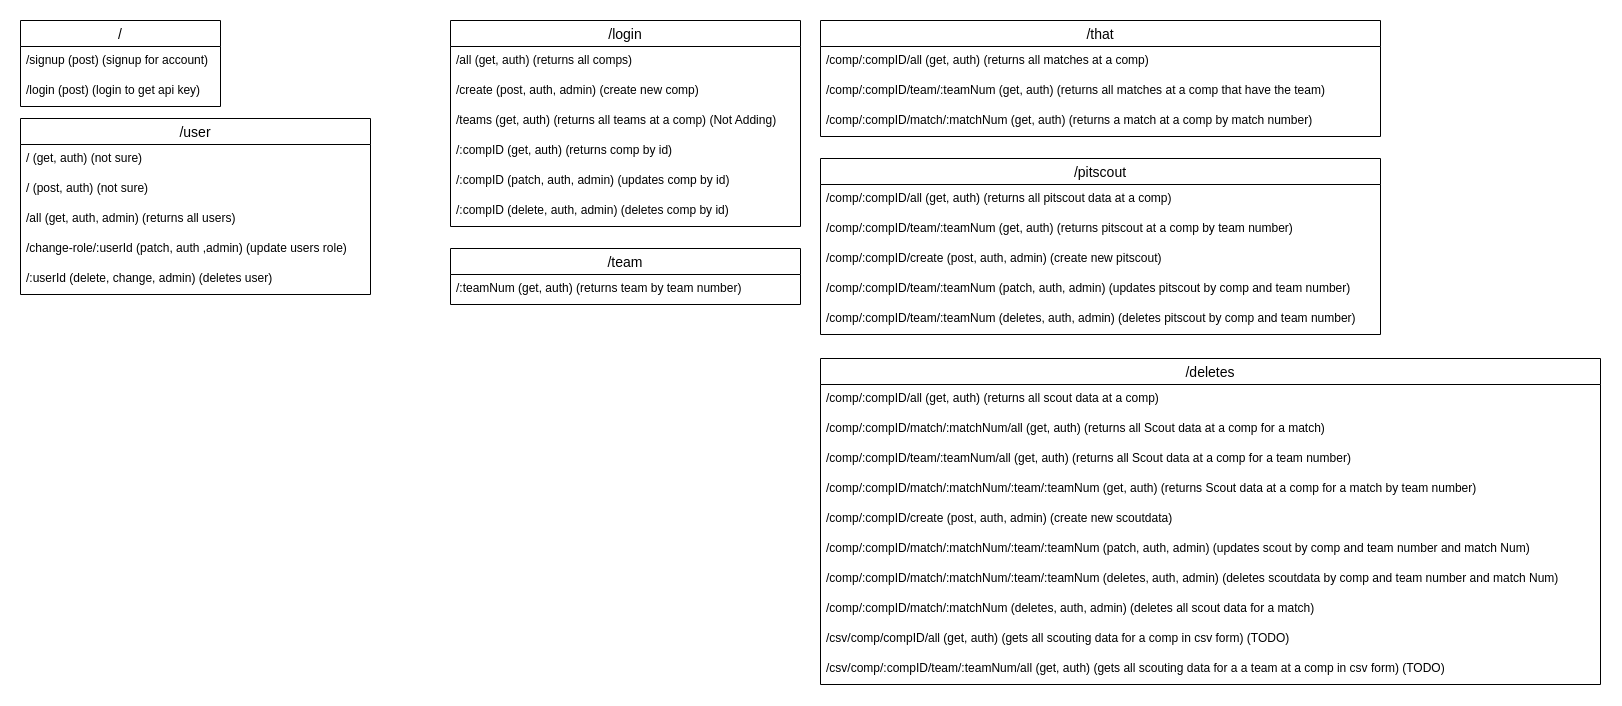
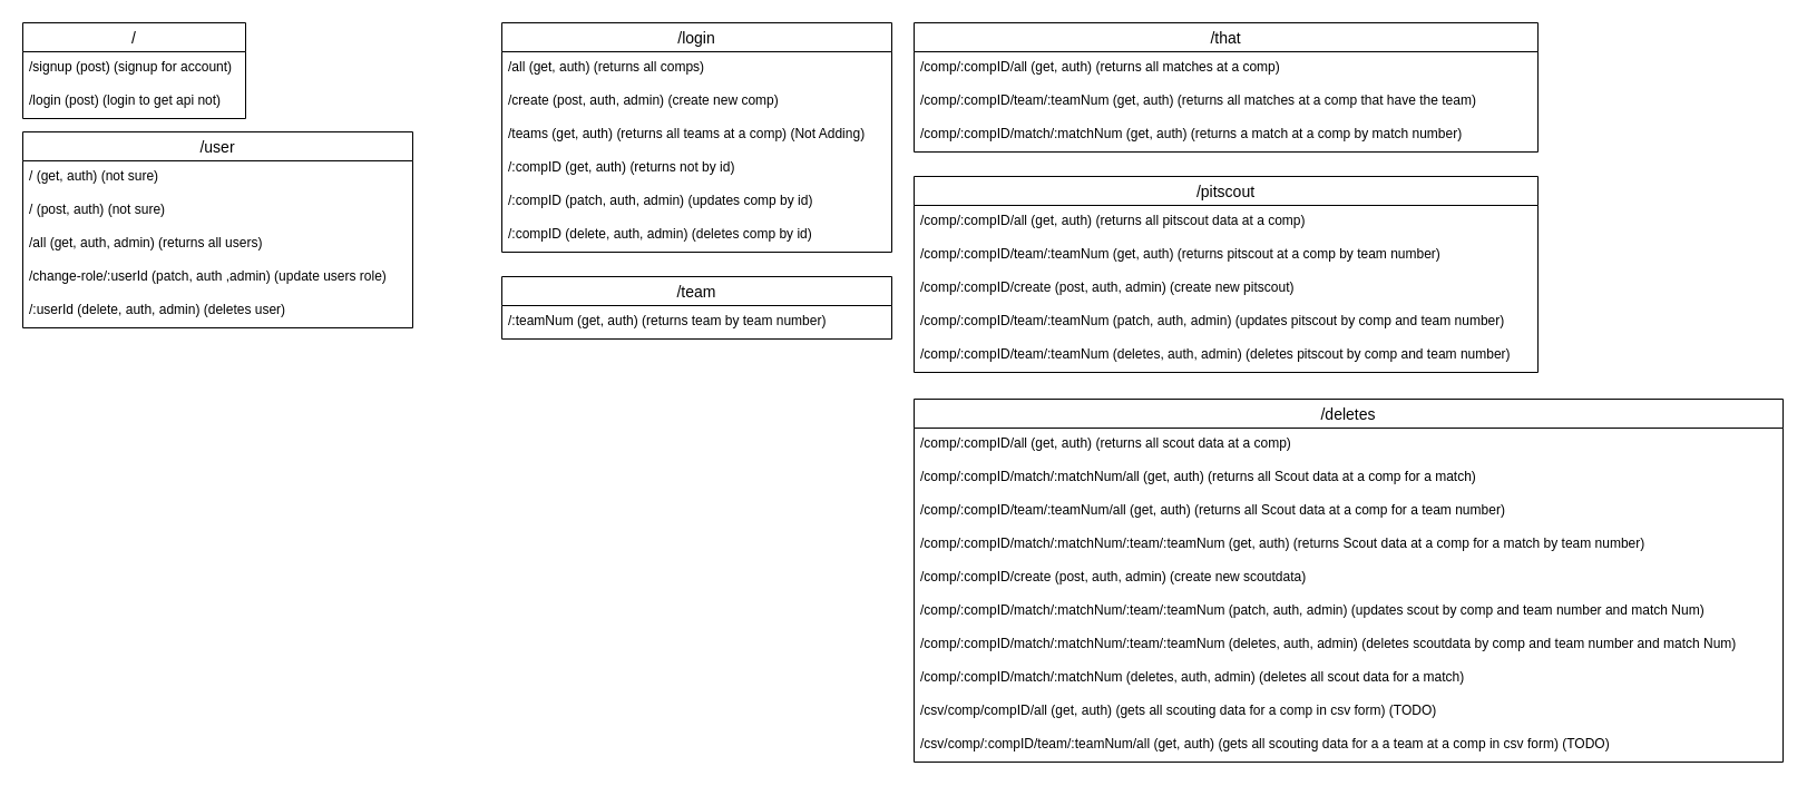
  <mxCell id="0" />
  <mxCell id="1" parent="0" />
  <mxCell id="2" value="/user" style="swimlane;fontStyle=0;childLayout=stackLayout;horizontal=1;startSize=26;horizontalStack=0;resizeParent=1;resizeParentMax=0;resizeLast=0;collapsible=1;marginBottom=0;align=center;fontSize=14;" parent="1" vertex="1"><mxGeometry x="20" y="118" width="350" height="176" as="geometry" /></mxCell>
  <mxCell id="3" value="/ (get, auth) (not sure)" style="text;strokeColor=none;fillColor=none;spacingLeft=4;spacingRight=4;overflow=hidden;rotatable=0;points=[[0,0.5],[1,0.5]];portConstraint=eastwest;fontSize=12;whiteSpace=wrap;html=1;" parent="2" vertex="1"><mxGeometry y="26" width="350" height="30" as="geometry" /></mxCell>
  <mxCell id="4" value="/ (post, auth) (not sure)" style="text;strokeColor=none;fillColor=none;spacingLeft=4;spacingRight=4;overflow=hidden;rotatable=0;points=[[0,0.5],[1,0.5]];portConstraint=eastwest;fontSize=12;whiteSpace=wrap;html=1;" parent="2" vertex="1"><mxGeometry y="56" width="350" height="30" as="geometry" /></mxCell>
  <mxCell id="5" value="/all (get, auth, admin) (returns all users)" style="text;strokeColor=none;fillColor=none;spacingLeft=4;spacingRight=4;overflow=hidden;rotatable=0;points=[[0,0.5],[1,0.5]];portConstraint=eastwest;fontSize=12;whiteSpace=wrap;html=1;" parent="2" vertex="1"><mxGeometry y="86" width="350" height="30" as="geometry" /></mxCell>
  <mxCell id="6" value="/change-role/:userId (patch, auth ,admin) (update users role)" style="text;strokeColor=none;fillColor=none;spacingLeft=4;spacingRight=4;overflow=hidden;rotatable=0;points=[[0,0.5],[1,0.5]];portConstraint=eastwest;fontSize=12;whiteSpace=wrap;html=1;" parent="2" vertex="1"><mxGeometry y="116" width="350" height="30" as="geometry" /></mxCell>
- <mxCell id="7" value="/:userId (delete, change, admin) (deletes user)" style="text;strokeColor=none;fillColor=none;spacingLeft=4;spacingRight=4;overflow=hidden;rotatable=0;points=[[0,0.5],[1,0.5]];portConstraint=eastwest;fontSize=12;whiteSpace=wrap;html=1;" parent="2" vertex="1"><mxGeometry y="146" width="350" height="30" as="geometry" /></mxCell>
+ <mxCell id="7" value="/:userId (delete, auth, admin) (deletes user)" style="text;strokeColor=none;fillColor=none;spacingLeft=4;spacingRight=4;overflow=hidden;rotatable=0;points=[[0,0.5],[1,0.5]];portConstraint=eastwest;fontSize=12;whiteSpace=wrap;html=1;" parent="2" vertex="1"><mxGeometry y="146" width="350" height="30" as="geometry" /></mxCell>
  <mxCell id="8" value="/" style="swimlane;fontStyle=0;childLayout=stackLayout;horizontal=1;startSize=26;horizontalStack=0;resizeParent=1;resizeParentMax=0;resizeLast=0;collapsible=1;marginBottom=0;align=center;fontSize=14;" parent="1" vertex="1"><mxGeometry x="20" y="20" width="200" height="86" as="geometry" /></mxCell>
  <mxCell id="9" value="/signup (post) (signup for account)" style="text;strokeColor=none;fillColor=none;spacingLeft=4;spacingRight=4;overflow=hidden;rotatable=0;points=[[0,0.5],[1,0.5]];portConstraint=eastwest;fontSize=12;whiteSpace=wrap;html=1;" parent="8" vertex="1"><mxGeometry y="26" width="200" height="30" as="geometry" /></mxCell>
- <mxCell id="10" value="/login (post) (login to get api key)" style="text;strokeColor=none;fillColor=none;spacingLeft=4;spacingRight=4;overflow=hidden;rotatable=0;points=[[0,0.5],[1,0.5]];portConstraint=eastwest;fontSize=12;whiteSpace=wrap;html=1;" parent="8" vertex="1"><mxGeometry y="56" width="200" height="30" as="geometry" /></mxCell>
+ <mxCell id="10" value="/login (post) (login to get api not)" style="text;strokeColor=none;fillColor=none;spacingLeft=4;spacingRight=4;overflow=hidden;rotatable=0;points=[[0,0.5],[1,0.5]];portConstraint=eastwest;fontSize=12;whiteSpace=wrap;html=1;" parent="8" vertex="1"><mxGeometry y="56" width="200" height="30" as="geometry" /></mxCell>
  <mxCell id="11" value="/login" style="swimlane;fontStyle=0;childLayout=stackLayout;horizontal=1;startSize=26;horizontalStack=0;resizeParent=1;resizeParentMax=0;resizeLast=0;collapsible=1;marginBottom=0;align=center;fontSize=14;" parent="1" vertex="1"><mxGeometry x="450" y="20" width="350" height="206" as="geometry" /></mxCell>
  <mxCell id="12" value="/all (get, auth) (returns all comps)" style="text;strokeColor=none;fillColor=none;spacingLeft=4;spacingRight=4;overflow=hidden;rotatable=0;points=[[0,0.5],[1,0.5]];portConstraint=eastwest;fontSize=12;whiteSpace=wrap;html=1;" parent="11" vertex="1"><mxGeometry y="26" width="350" height="30" as="geometry" /></mxCell>
  <mxCell id="13" value="/create (post, auth, admin) (create new comp)" style="text;strokeColor=none;fillColor=none;spacingLeft=4;spacingRight=4;overflow=hidden;rotatable=0;points=[[0,0.5],[1,0.5]];portConstraint=eastwest;fontSize=12;whiteSpace=wrap;html=1;" parent="11" vertex="1"><mxGeometry y="56" width="350" height="30" as="geometry" /></mxCell>
  <mxCell id="14" value="/teams (get, auth) (returns all teams at a comp) (Not Adding)" style="text;strokeColor=none;fillColor=none;spacingLeft=4;spacingRight=4;overflow=hidden;rotatable=0;points=[[0,0.5],[1,0.5]];portConstraint=eastwest;fontSize=12;whiteSpace=wrap;html=1;" parent="11" vertex="1"><mxGeometry y="86" width="350" height="30" as="geometry" /></mxCell>
- <mxCell id="15" value="/:compID (get, auth) (returns comp by id)" style="text;strokeColor=none;fillColor=none;spacingLeft=4;spacingRight=4;overflow=hidden;rotatable=0;points=[[0,0.5],[1,0.5]];portConstraint=eastwest;fontSize=12;whiteSpace=wrap;html=1;" parent="11" vertex="1"><mxGeometry y="116" width="350" height="30" as="geometry" /></mxCell>
+ <mxCell id="15" value="/:compID (get, auth) (returns not by id)" style="text;strokeColor=none;fillColor=none;spacingLeft=4;spacingRight=4;overflow=hidden;rotatable=0;points=[[0,0.5],[1,0.5]];portConstraint=eastwest;fontSize=12;whiteSpace=wrap;html=1;" parent="11" vertex="1"><mxGeometry y="116" width="350" height="30" as="geometry" /></mxCell>
  <mxCell id="16" value="/:compID (patch, auth, admin) (updates comp by id)" style="text;strokeColor=none;fillColor=none;spacingLeft=4;spacingRight=4;overflow=hidden;rotatable=0;points=[[0,0.5],[1,0.5]];portConstraint=eastwest;fontSize=12;whiteSpace=wrap;html=1;" parent="11" vertex="1"><mxGeometry y="146" width="350" height="30" as="geometry" /></mxCell>
  <mxCell id="17" value="/:compID (delete, auth, admin) (deletes comp by id)" style="text;strokeColor=none;fillColor=none;spacingLeft=4;spacingRight=4;overflow=hidden;rotatable=0;points=[[0,0.5],[1,0.5]];portConstraint=eastwest;fontSize=12;whiteSpace=wrap;html=1;" parent="11" vertex="1"><mxGeometry y="176" width="350" height="30" as="geometry" /></mxCell>
  <mxCell id="18" value="/team" style="swimlane;fontStyle=0;childLayout=stackLayout;horizontal=1;startSize=26;horizontalStack=0;resizeParent=1;resizeParentMax=0;resizeLast=0;collapsible=1;marginBottom=0;align=center;fontSize=14;" parent="1" vertex="1"><mxGeometry x="450" y="248" width="350" height="56" as="geometry" /></mxCell>
  <mxCell id="19" value="/:teamNum (get, auth) (returns team by team number)" style="text;strokeColor=none;fillColor=none;spacingLeft=4;spacingRight=4;overflow=hidden;rotatable=0;points=[[0,0.5],[1,0.5]];portConstraint=eastwest;fontSize=12;whiteSpace=wrap;html=1;" parent="18" vertex="1"><mxGeometry y="26" width="350" height="30" as="geometry" /></mxCell>
  <mxCell id="20" value="/that" style="swimlane;fontStyle=0;childLayout=stackLayout;horizontal=1;startSize=26;horizontalStack=0;resizeParent=1;resizeParentMax=0;resizeLast=0;collapsible=1;marginBottom=0;align=center;fontSize=14;" parent="1" vertex="1"><mxGeometry x="820" y="20" width="560" height="116" as="geometry" /></mxCell>
  <mxCell id="21" value="/comp/:compID/all (get, auth) (returns all matches at a comp)" style="text;strokeColor=none;fillColor=none;spacingLeft=4;spacingRight=4;overflow=hidden;rotatable=0;points=[[0,0.5],[1,0.5]];portConstraint=eastwest;fontSize=12;whiteSpace=wrap;html=1;" parent="20" vertex="1"><mxGeometry y="26" width="560" height="30" as="geometry" /></mxCell>
  <mxCell id="22" value="/comp/:compID/team/:teamNum (get, auth) (returns all matches at a comp that have the team)" style="text;strokeColor=none;fillColor=none;spacingLeft=4;spacingRight=4;overflow=hidden;rotatable=0;points=[[0,0.5],[1,0.5]];portConstraint=eastwest;fontSize=12;whiteSpace=wrap;html=1;" parent="20" vertex="1"><mxGeometry y="56" width="560" height="30" as="geometry" /></mxCell>
  <mxCell id="23" value="/comp/:compID/match/:matchNum (get, auth) (returns a match at a comp by match number)" style="text;strokeColor=none;fillColor=none;spacingLeft=4;spacingRight=4;overflow=hidden;rotatable=0;points=[[0,0.5],[1,0.5]];portConstraint=eastwest;fontSize=12;whiteSpace=wrap;html=1;" parent="20" vertex="1"><mxGeometry y="86" width="560" height="30" as="geometry" /></mxCell>
  <mxCell id="24" value="/pitscout" style="swimlane;fontStyle=0;childLayout=stackLayout;horizontal=1;startSize=26;horizontalStack=0;resizeParent=1;resizeParentMax=0;resizeLast=0;collapsible=1;marginBottom=0;align=center;fontSize=14;" vertex="1" parent="1"><mxGeometry x="820" y="158" width="560" height="176" as="geometry" /></mxCell>
  <mxCell id="25" value="/comp/:compID/all (get, auth) (returns all pitscout data at a comp)" style="text;strokeColor=none;fillColor=none;spacingLeft=4;spacingRight=4;overflow=hidden;rotatable=0;points=[[0,0.5],[1,0.5]];portConstraint=eastwest;fontSize=12;whiteSpace=wrap;html=1;" vertex="1" parent="24"><mxGeometry y="26" width="560" height="30" as="geometry" /></mxCell>
  <mxCell id="26" value="/comp/:compID/team/:teamNum (get, auth) (returns pitscout at a comp by team number)" style="text;strokeColor=none;fillColor=none;spacingLeft=4;spacingRight=4;overflow=hidden;rotatable=0;points=[[0,0.5],[1,0.5]];portConstraint=eastwest;fontSize=12;whiteSpace=wrap;html=1;" vertex="1" parent="24"><mxGeometry y="56" width="560" height="30" as="geometry" /></mxCell>
  <mxCell id="27" value="/comp/:compID/create (post, auth, admin) (create new pitscout)" style="text;strokeColor=none;fillColor=none;spacingLeft=4;spacingRight=4;overflow=hidden;rotatable=0;points=[[0,0.5],[1,0.5]];portConstraint=eastwest;fontSize=12;whiteSpace=wrap;html=1;" vertex="1" parent="24"><mxGeometry y="86" width="560" height="30" as="geometry" /></mxCell>
  <mxCell id="28" value="/comp/:compID/team/:teamNum (patch, auth, admin) (updates pitscout by comp and team number)" style="text;strokeColor=none;fillColor=none;spacingLeft=4;spacingRight=4;overflow=hidden;rotatable=0;points=[[0,0.5],[1,0.5]];portConstraint=eastwest;fontSize=12;whiteSpace=wrap;html=1;" vertex="1" parent="24"><mxGeometry y="116" width="560" height="30" as="geometry" /></mxCell>
  <mxCell id="29" value="/comp/:compID/team/:teamNum (deletes, auth, admin) (deletes pitscout by comp and team number)" style="text;strokeColor=none;fillColor=none;spacingLeft=4;spacingRight=4;overflow=hidden;rotatable=0;points=[[0,0.5],[1,0.5]];portConstraint=eastwest;fontSize=12;whiteSpace=wrap;html=1;" vertex="1" parent="24"><mxGeometry y="146" width="560" height="30" as="geometry" /></mxCell>
  <mxCell id="30" value="/deletes" style="swimlane;fontStyle=0;childLayout=stackLayout;horizontal=1;startSize=26;horizontalStack=0;resizeParent=1;resizeParentMax=0;resizeLast=0;collapsible=1;marginBottom=0;align=center;fontSize=14;" vertex="1" parent="1"><mxGeometry x="820" y="358" width="780" height="326" as="geometry" /></mxCell>
  <mxCell id="31" value="/comp/:compID/all (get, auth) (returns all scout data at a comp)" style="text;strokeColor=none;fillColor=none;spacingLeft=4;spacingRight=4;overflow=hidden;rotatable=0;points=[[0,0.5],[1,0.5]];portConstraint=eastwest;fontSize=12;whiteSpace=wrap;html=1;" vertex="1" parent="30"><mxGeometry y="26" width="780" height="30" as="geometry" /></mxCell>
  <mxCell id="32" value="/comp/:compID/match/:matchNum/all (get, auth) (returns all Scout data at a comp for a match)" style="text;strokeColor=none;fillColor=none;spacingLeft=4;spacingRight=4;overflow=hidden;rotatable=0;points=[[0,0.5],[1,0.5]];portConstraint=eastwest;fontSize=12;whiteSpace=wrap;html=1;" vertex="1" parent="30"><mxGeometry y="56" width="780" height="30" as="geometry" /></mxCell>
  <mxCell id="33" value="/comp/:compID/team/:teamNum/all (get, auth) (returns all Scout data at a comp for a team number)" style="text;strokeColor=none;fillColor=none;spacingLeft=4;spacingRight=4;overflow=hidden;rotatable=0;points=[[0,0.5],[1,0.5]];portConstraint=eastwest;fontSize=12;whiteSpace=wrap;html=1;" vertex="1" parent="30"><mxGeometry y="86" width="780" height="30" as="geometry" /></mxCell>
  <mxCell id="34" value="/comp/:compID/match/:matchNum/:team/:teamNum (get, auth) (returns Scout data at a comp for a match by team number)" style="text;strokeColor=none;fillColor=none;spacingLeft=4;spacingRight=4;overflow=hidden;rotatable=0;points=[[0,0.5],[1,0.5]];portConstraint=eastwest;fontSize=12;whiteSpace=wrap;html=1;" vertex="1" parent="30"><mxGeometry y="116" width="780" height="30" as="geometry" /></mxCell>
  <mxCell id="35" value="/comp/:compID/create (post, auth, admin) (create new scoutdata)" style="text;strokeColor=none;fillColor=none;spacingLeft=4;spacingRight=4;overflow=hidden;rotatable=0;points=[[0,0.5],[1,0.5]];portConstraint=eastwest;fontSize=12;whiteSpace=wrap;html=1;" vertex="1" parent="30"><mxGeometry y="146" width="780" height="30" as="geometry" /></mxCell>
  <mxCell id="36" value="/comp/:compID/match/:matchNum/:team/:teamNum (patch, auth, admin) (updates scout by comp and team number and match Num)" style="text;strokeColor=none;fillColor=none;spacingLeft=4;spacingRight=4;overflow=hidden;rotatable=0;points=[[0,0.5],[1,0.5]];portConstraint=eastwest;fontSize=12;whiteSpace=wrap;html=1;" vertex="1" parent="30"><mxGeometry y="176" width="780" height="30" as="geometry" /></mxCell>
  <mxCell id="37" value="/comp/:compID/match/:matchNum/:team/:teamNum (deletes, auth, admin) (deletes scoutdata by comp and team number and match Num)" style="text;strokeColor=none;fillColor=none;spacingLeft=4;spacingRight=4;overflow=hidden;rotatable=0;points=[[0,0.5],[1,0.5]];portConstraint=eastwest;fontSize=12;whiteSpace=wrap;html=1;" vertex="1" parent="30"><mxGeometry y="206" width="780" height="30" as="geometry" /></mxCell>
  <mxCell id="38" value="/comp/:compID/match/:matchNum (deletes, auth, admin) (deletes all scout data for a match)" style="text;strokeColor=none;fillColor=none;spacingLeft=4;spacingRight=4;overflow=hidden;rotatable=0;points=[[0,0.5],[1,0.5]];portConstraint=eastwest;fontSize=12;whiteSpace=wrap;html=1;" vertex="1" parent="30"><mxGeometry y="236" width="780" height="30" as="geometry" /></mxCell>
  <mxCell id="39" value="/csv/comp/compID/all (get, auth) (gets all scouting data for a comp in csv form) (TODO)" style="text;strokeColor=none;fillColor=none;spacingLeft=4;spacingRight=4;overflow=hidden;rotatable=0;points=[[0,0.5],[1,0.5]];portConstraint=eastwest;fontSize=12;whiteSpace=wrap;html=1;" vertex="1" parent="30"><mxGeometry y="266" width="780" height="30" as="geometry" /></mxCell>
  <mxCell id="40" value="/csv/comp/:compID/team/:teamNum/all (get, auth) (gets all scouting data for a a team at a comp in csv form) (TODO)" style="text;strokeColor=none;fillColor=none;spacingLeft=4;spacingRight=4;overflow=hidden;rotatable=0;points=[[0,0.5],[1,0.5]];portConstraint=eastwest;fontSize=12;whiteSpace=wrap;html=1;" vertex="1" parent="30"><mxGeometry y="296" width="780" height="30" as="geometry" /></mxCell>
